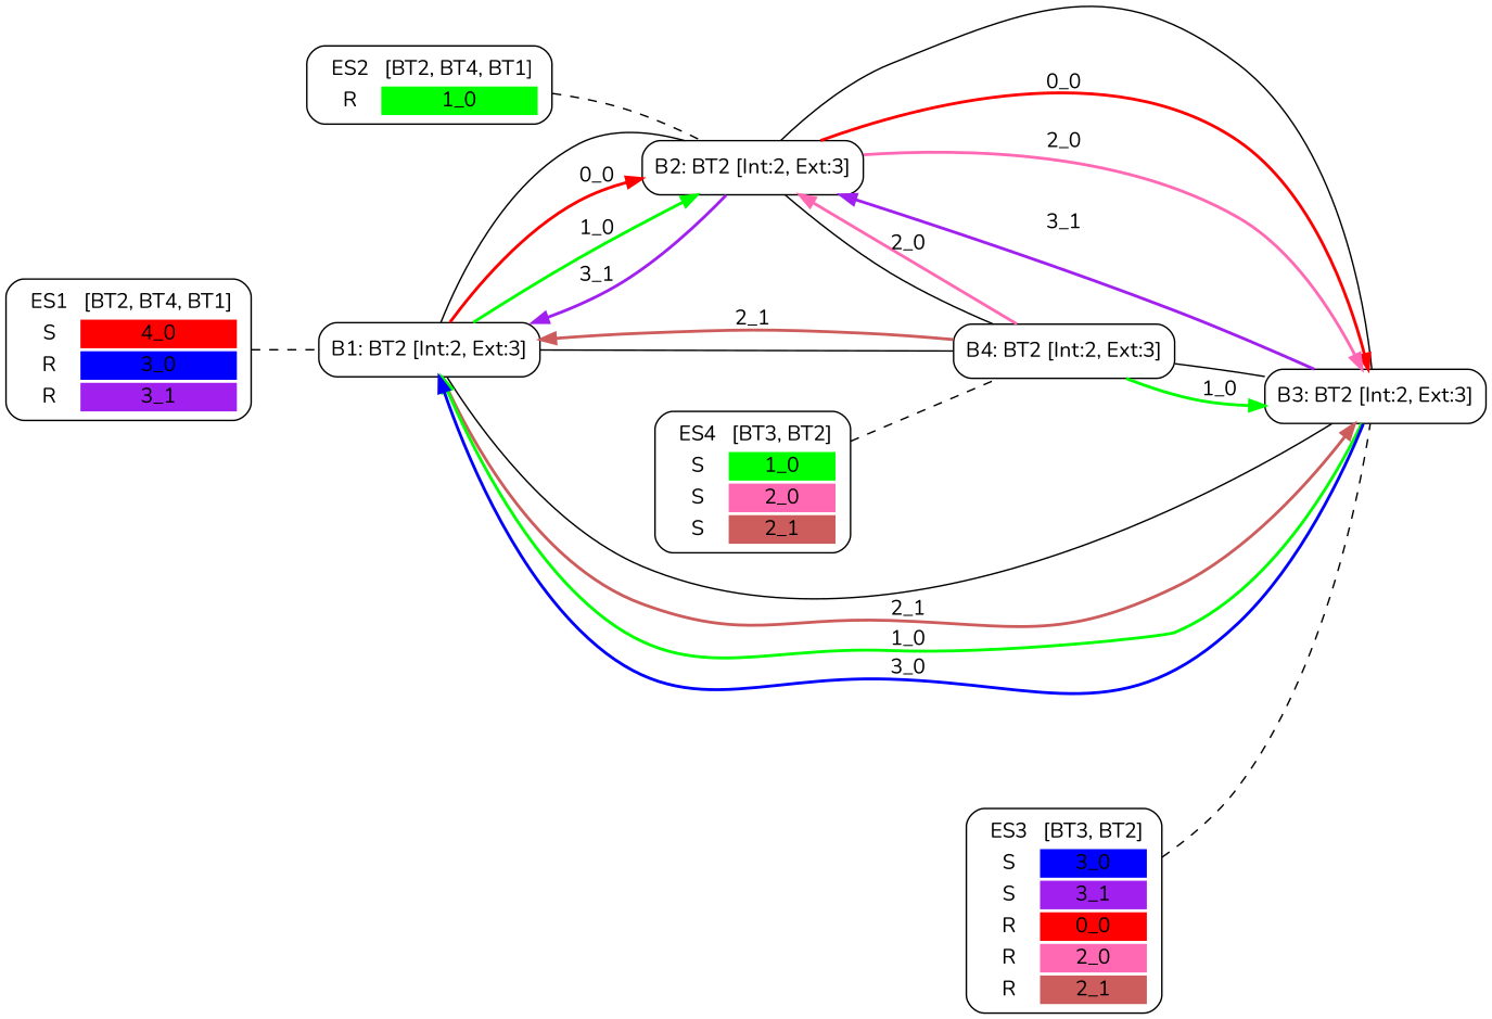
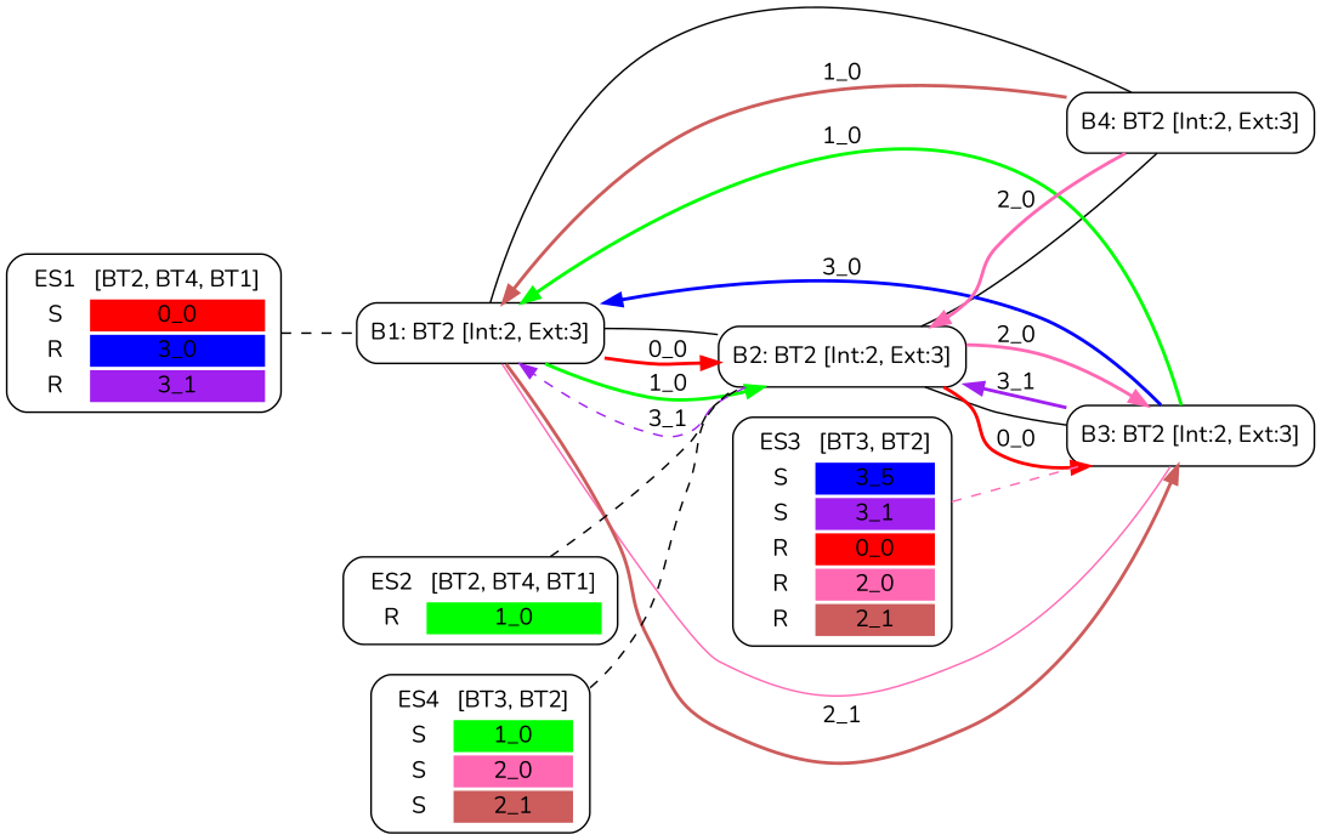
  digraph {
    rankdir=LR
    fontname=Nunito
    node [shape=box style=rounded fontname=Nunito]
    edge [style=bold fontname=Nunito]
-   n1 [label=<<TABLE  BORDER="0"><TR> <TD ALIGN="CENTER" BORDER="0"> ES1 </TD> <TD>[BT2, BT4, BT1]</TD> </TR><TR><TD>S</TD><TD BGCOLOR="red">4_0</TD></TR> <TR><TD>R</TD><TD BGCOLOR="blue">3_0</TD></TR> <TR><TD>R</TD><TD BGCOLOR="purple">3_1</TD></TR> </TABLE>>]
+   n1 [label=<<TABLE  BORDER="0"><TR> <TD ALIGN="CENTER" BORDER="0"> ES1 </TD> <TD>[BT2, BT4, BT1]</TD> </TR><TR><TD>S</TD><TD BGCOLOR="red">0_0</TD></TR> <TR><TD>R</TD><TD BGCOLOR="blue">3_0</TD></TR> <TR><TD>R</TD><TD BGCOLOR="purple">3_1</TD></TR> </TABLE>>]
    n2 [label="B1: BT2 [Int:2, Ext:3]"]
    n3 [label=<<TABLE  BORDER="0"><TR> <TD ALIGN="CENTER" BORDER="0"> ES2 </TD> <TD>[BT2, BT4, BT1]</TD> </TR><TR><TD>R</TD><TD BGCOLOR="green">1_0</TD></TR> </TABLE>>]
    n4 [label="B2: BT2 [Int:2, Ext:3]"]
-   n5 [label=<<TABLE  BORDER="0"><TR> <TD ALIGN="CENTER" BORDER="0"> ES3 </TD> <TD>[BT3, BT2]</TD> </TR><TR><TD>S</TD><TD BGCOLOR="blue">3_0</TD></TR> <TR><TD>S</TD><TD BGCOLOR="purple">3_1</TD></TR> <TR><TD>R</TD><TD BGCOLOR="red">0_0</TD></TR> <TR><TD>R</TD><TD BGCOLOR="hotpink">2_0</TD></TR> <TR><TD>R</TD><TD BGCOLOR="indianred">2_1</TD></TR> </TABLE>>]
+   n5 [label=<<TABLE  BORDER="0"><TR> <TD ALIGN="CENTER" BORDER="0"> ES3 </TD> <TD>[BT3, BT2]</TD> </TR><TR><TD>S</TD><TD BGCOLOR="blue">3_5</TD></TR> <TR><TD>S</TD><TD BGCOLOR="purple">3_1</TD></TR> <TR><TD>R</TD><TD BGCOLOR="red">0_0</TD></TR> <TR><TD>R</TD><TD BGCOLOR="hotpink">2_0</TD></TR> <TR><TD>R</TD><TD BGCOLOR="indianred">2_1</TD></TR> </TABLE>>]
    n6 [label="B3: BT2 [Int:2, Ext:3]"]
    n7 [label=<<TABLE  BORDER="0"><TR> <TD ALIGN="CENTER" BORDER="0"> ES4 </TD> <TD>[BT3, BT2]</TD> </TR><TR><TD>S</TD><TD BGCOLOR="green">1_0</TD></TR> <TR><TD>S</TD><TD BGCOLOR="hotpink">2_0</TD></TR> <TR><TD>S</TD><TD BGCOLOR="indianred">2_1</TD></TR> </TABLE>>]
    n8 [label="B4: BT2 [Int:2, Ext:3]"]
    n1 -> n2 [arrowhead=none style=dashed]
    n2 -> n4 [arrowhead=none style=""]
    n2 -> n4 [color=red label="0_0"]
    n2 -> n4 [color=green label="1_0"]
-   n2 -> n6 [arrowhead=none style=""]
+   n2 -> n6 [arrowhead=none color=hotpink style=""]
    n2 -> n6 [color=indianred label="2_1"]
    n2 -> n8 [arrowhead=none style=""]
    n3 -> n4 [arrowhead=none style=dashed]
-   n4 -> n2 [color=purple label="3_1"]
+   n4 -> n2 [color=purple label="3_1" style=dashed]
    n4 -> n6 [arrowhead=none style=""]
    n4 -> n6 [color=red label="0_0"]
    n4 -> n6 [color=hotpink label="2_0"]
    n4 -> n8 [arrowhead=none style=""]
-   n5 -> n6 [arrowhead=none style=dashed]
+   n5 -> n6 [arrowhead=none style=dashed color=hotpink]
    n6 -> n2 [color=green label="1_0"]
    n6 -> n2 [color=blue label="3_0"]
    n6 -> n4 [color=purple label="3_1"]
-   n6 -> n8 [arrowhead=none style=""]
-   n7 -> n8 [arrowhead=none style=dashed]
-   n8 -> n2 [color=indianred label="2_1"]
+   n7 -> n4 [arrowhead=none style=dashed]
+   n8 -> n2 [color=indianred label="1_0"]
    n8 -> n4 [color=hotpink label="2_0"]
-   n8 -> n6 [color=green label="1_0"]
  }
